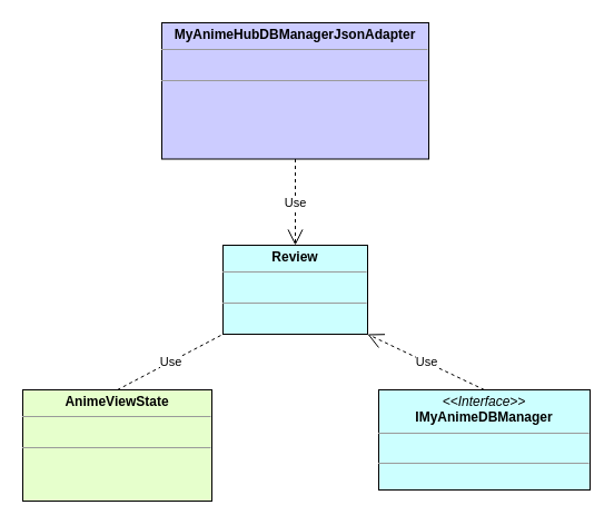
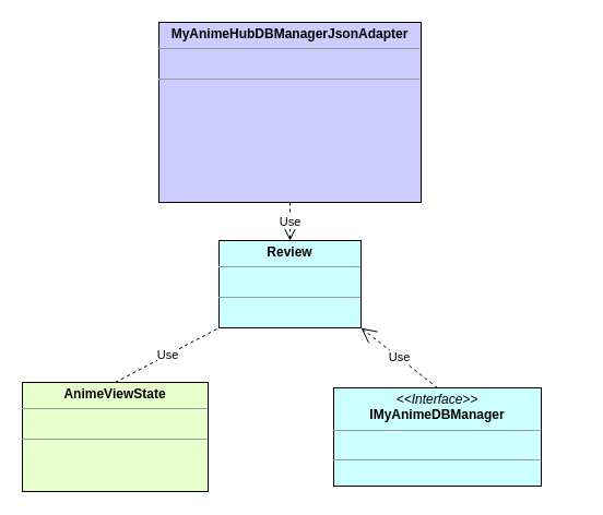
  <mxCell id="0" />
  <mxCell id="1" parent="0" />
- <mxCell id="2" value="&lt;p style=&quot;margin: 0px ; margin-top: 4px ; text-align: center&quot;&gt;&lt;i&gt;&amp;lt;&amp;lt;Interface&amp;gt;&amp;gt;&lt;/i&gt;&lt;br&gt;&lt;b&gt;IMyAnimeDBManager&lt;/b&gt;&lt;/p&gt;&lt;hr size=&quot;1&quot;&gt;&lt;p style=&quot;margin: 0px ; margin-left: 4px&quot;&gt;&lt;br&gt;&lt;/p&gt;&lt;hr size=&quot;1&quot;&gt;&lt;p style=&quot;margin: 0px 0px 0px 4px&quot;&gt;&lt;br&gt;&lt;/p&gt;" style="verticalAlign=top;align=left;overflow=fill;fontSize=12;fontFamily=Helvetica;html=1;fillColor=#CCFFFF;" vertex="1" parent="1"><mxGeometry x="340" y="350" width="190" height="90" as="geometry" /></mxCell>
- <mxCell id="3" value="&lt;p style=&quot;margin: 0px ; margin-top: 4px ; text-align: center&quot;&gt;&lt;b&gt;MyAnimeHubDBManagerJsonAdapter&lt;/b&gt;&lt;/p&gt;&lt;hr size=&quot;1&quot;&gt;&lt;p style=&quot;margin: 0px ; margin-left: 4px&quot;&gt;&lt;br&gt;&lt;/p&gt;&lt;hr size=&quot;1&quot;&gt;&lt;p style=&quot;margin: 0px 0px 0px 4px&quot;&gt;&lt;br&gt;&lt;/p&gt;" style="verticalAlign=top;align=left;overflow=fill;fontSize=12;fontFamily=Helvetica;html=1;fillColor=#CCCCFF;" vertex="1" parent="1"><mxGeometry x="145" y="20" width="240" height="122.5" as="geometry" /></mxCell>
+ <mxCell id="2" value="&lt;p style=&quot;margin: 0px ; margin-top: 4px ; text-align: center&quot;&gt;&lt;i&gt;&amp;lt;&amp;lt;Interface&amp;gt;&amp;gt;&lt;/i&gt;&lt;br&gt;&lt;b&gt;IMyAnimeDBManager&lt;/b&gt;&lt;/p&gt;&lt;hr size=&quot;1&quot;&gt;&lt;p style=&quot;margin: 0px ; margin-left: 4px&quot;&gt;&lt;br&gt;&lt;/p&gt;&lt;hr size=&quot;1&quot;&gt;&lt;p style=&quot;margin: 0px 0px 0px 4px&quot;&gt;&lt;br&gt;&lt;/p&gt;" style="verticalAlign=top;align=left;overflow=fill;fontSize=12;fontFamily=Helvetica;html=1;fillColor=#CCFFFF;" vertex="1" parent="1"><mxGeometry x="305" y="355" width="190" height="90" as="geometry" /></mxCell>
+ <mxCell id="3" value="&lt;p style=&quot;margin: 0px ; margin-top: 4px ; text-align: center&quot;&gt;&lt;b&gt;MyAnimeHubDBManagerJsonAdapter&lt;/b&gt;&lt;/p&gt;&lt;hr size=&quot;1&quot;&gt;&lt;p style=&quot;margin: 0px ; margin-left: 4px&quot;&gt;&lt;br&gt;&lt;/p&gt;&lt;hr size=&quot;1&quot;&gt;&lt;p style=&quot;margin: 0px 0px 0px 4px&quot;&gt;&lt;br&gt;&lt;/p&gt;" style="verticalAlign=top;align=left;overflow=fill;fontSize=12;fontFamily=Helvetica;html=1;fillColor=#CCCCFF;" vertex="1" parent="1"><mxGeometry x="145" y="20" width="240" height="165" as="geometry" /></mxCell>
  <mxCell id="4" value="&lt;p style=&quot;margin: 0px ; margin-top: 4px ; text-align: center&quot;&gt;&lt;b&gt;AnimeViewState&lt;/b&gt;&lt;/p&gt;&lt;hr size=&quot;1&quot;&gt;&lt;p style=&quot;margin: 0px ; margin-left: 4px&quot;&gt;&lt;br&gt;&lt;/p&gt;&lt;hr size=&quot;1&quot;&gt;&lt;p style=&quot;margin: 0px 0px 0px 4px&quot;&gt;&lt;br&gt;&lt;/p&gt;" style="verticalAlign=top;align=left;overflow=fill;fontSize=12;fontFamily=Helvetica;html=1;strokeColor=default;fillColor=#E6FFCC;" vertex="1" parent="1"><mxGeometry x="20" y="350" width="170" height="100" as="geometry" /></mxCell>
  <mxCell id="5" value="&lt;p style=&quot;margin: 0px ; margin-top: 4px ; text-align: center&quot;&gt;&lt;b&gt;Review&lt;/b&gt;&lt;/p&gt;&lt;hr size=&quot;1&quot;&gt;&lt;p style=&quot;margin: 0px ; margin-left: 4px&quot;&gt;&lt;br&gt;&lt;/p&gt;&lt;hr size=&quot;1&quot;&gt;&lt;p style=&quot;margin: 0px ; margin-left: 4px&quot;&gt;&lt;br&gt;&lt;/p&gt;" style="verticalAlign=top;align=left;overflow=fill;fontSize=12;fontFamily=Helvetica;html=1;fillColor=#CCFFFF;" vertex="1" parent="1"><mxGeometry x="200" y="220" width="130" height="80" as="geometry" /></mxCell>
  <mxCell id="6" value="Use" style="endArrow=none;endSize=12;dashed=1;html=1;rounded=0;entryX=0;entryY=1;entryDx=0;entryDy=0;exitX=0.5;exitY=0;exitDx=0;exitDy=0;" edge="1" parent="1" source="4" target="5"><mxGeometry width="160" relative="1" as="geometry"><mxPoint x="160" y="240" as="sourcePoint" /><mxPoint x="320" y="240" as="targetPoint" /></mxGeometry></mxCell>
  <mxCell id="7" value="Use" style="endArrow=open;endSize=12;dashed=1;html=1;rounded=0;entryX=0.5;entryY=0;entryDx=0;entryDy=0;exitX=0.5;exitY=1;exitDx=0;exitDy=0;" edge="1" parent="1" source="3" target="5"><mxGeometry width="160" relative="1" as="geometry"><mxPoint x="20" y="350" as="sourcePoint" /><mxPoint x="210" y="270" as="targetPoint" /></mxGeometry></mxCell>
  <mxCell id="8" value="Use" style="endArrow=open;endSize=12;dashed=1;html=1;rounded=0;entryX=1;entryY=1;entryDx=0;entryDy=0;exitX=0.5;exitY=0;exitDx=0;exitDy=0;" edge="1" parent="1" source="2" target="5"><mxGeometry width="160" relative="1" as="geometry"><mxPoint x="30" y="360" as="sourcePoint" /><mxPoint x="220" y="280" as="targetPoint" /></mxGeometry></mxCell>
